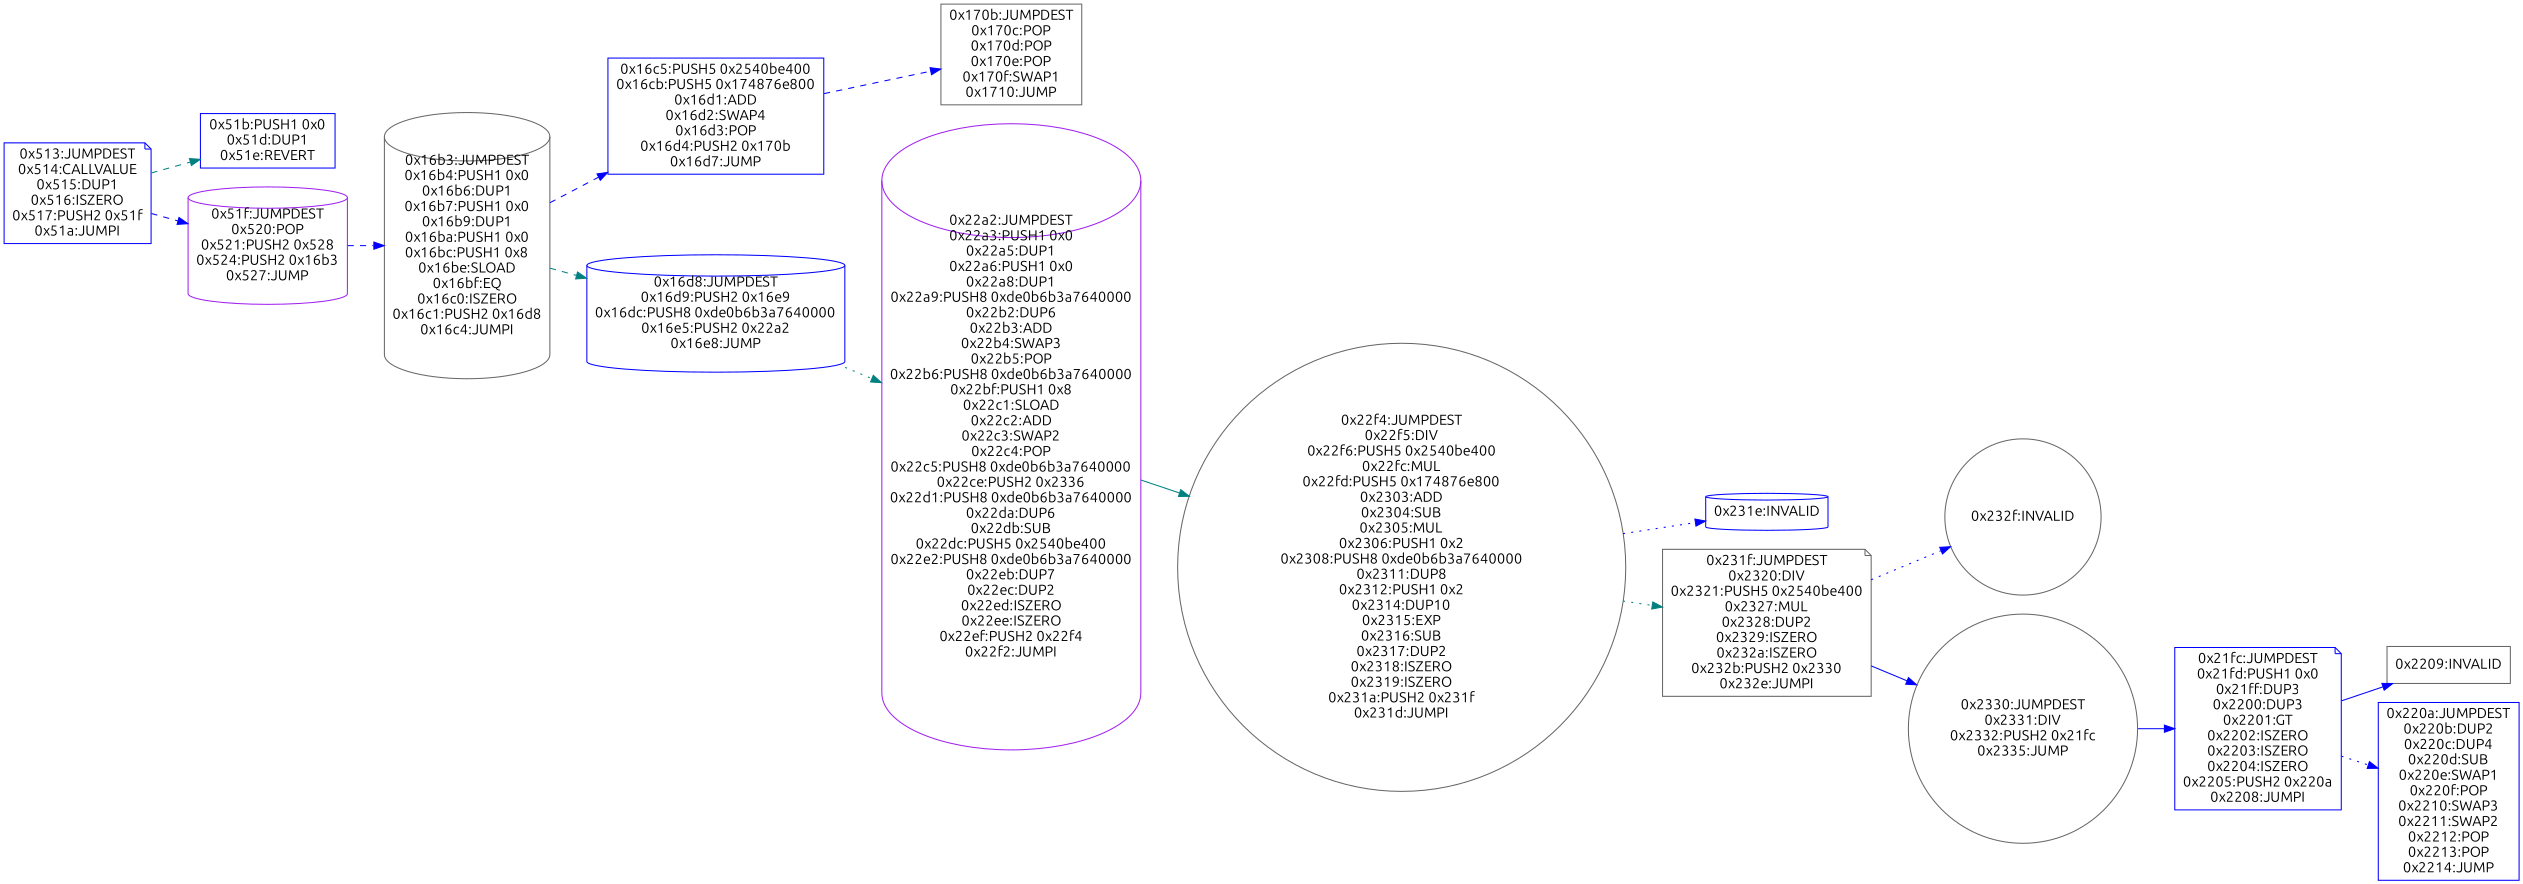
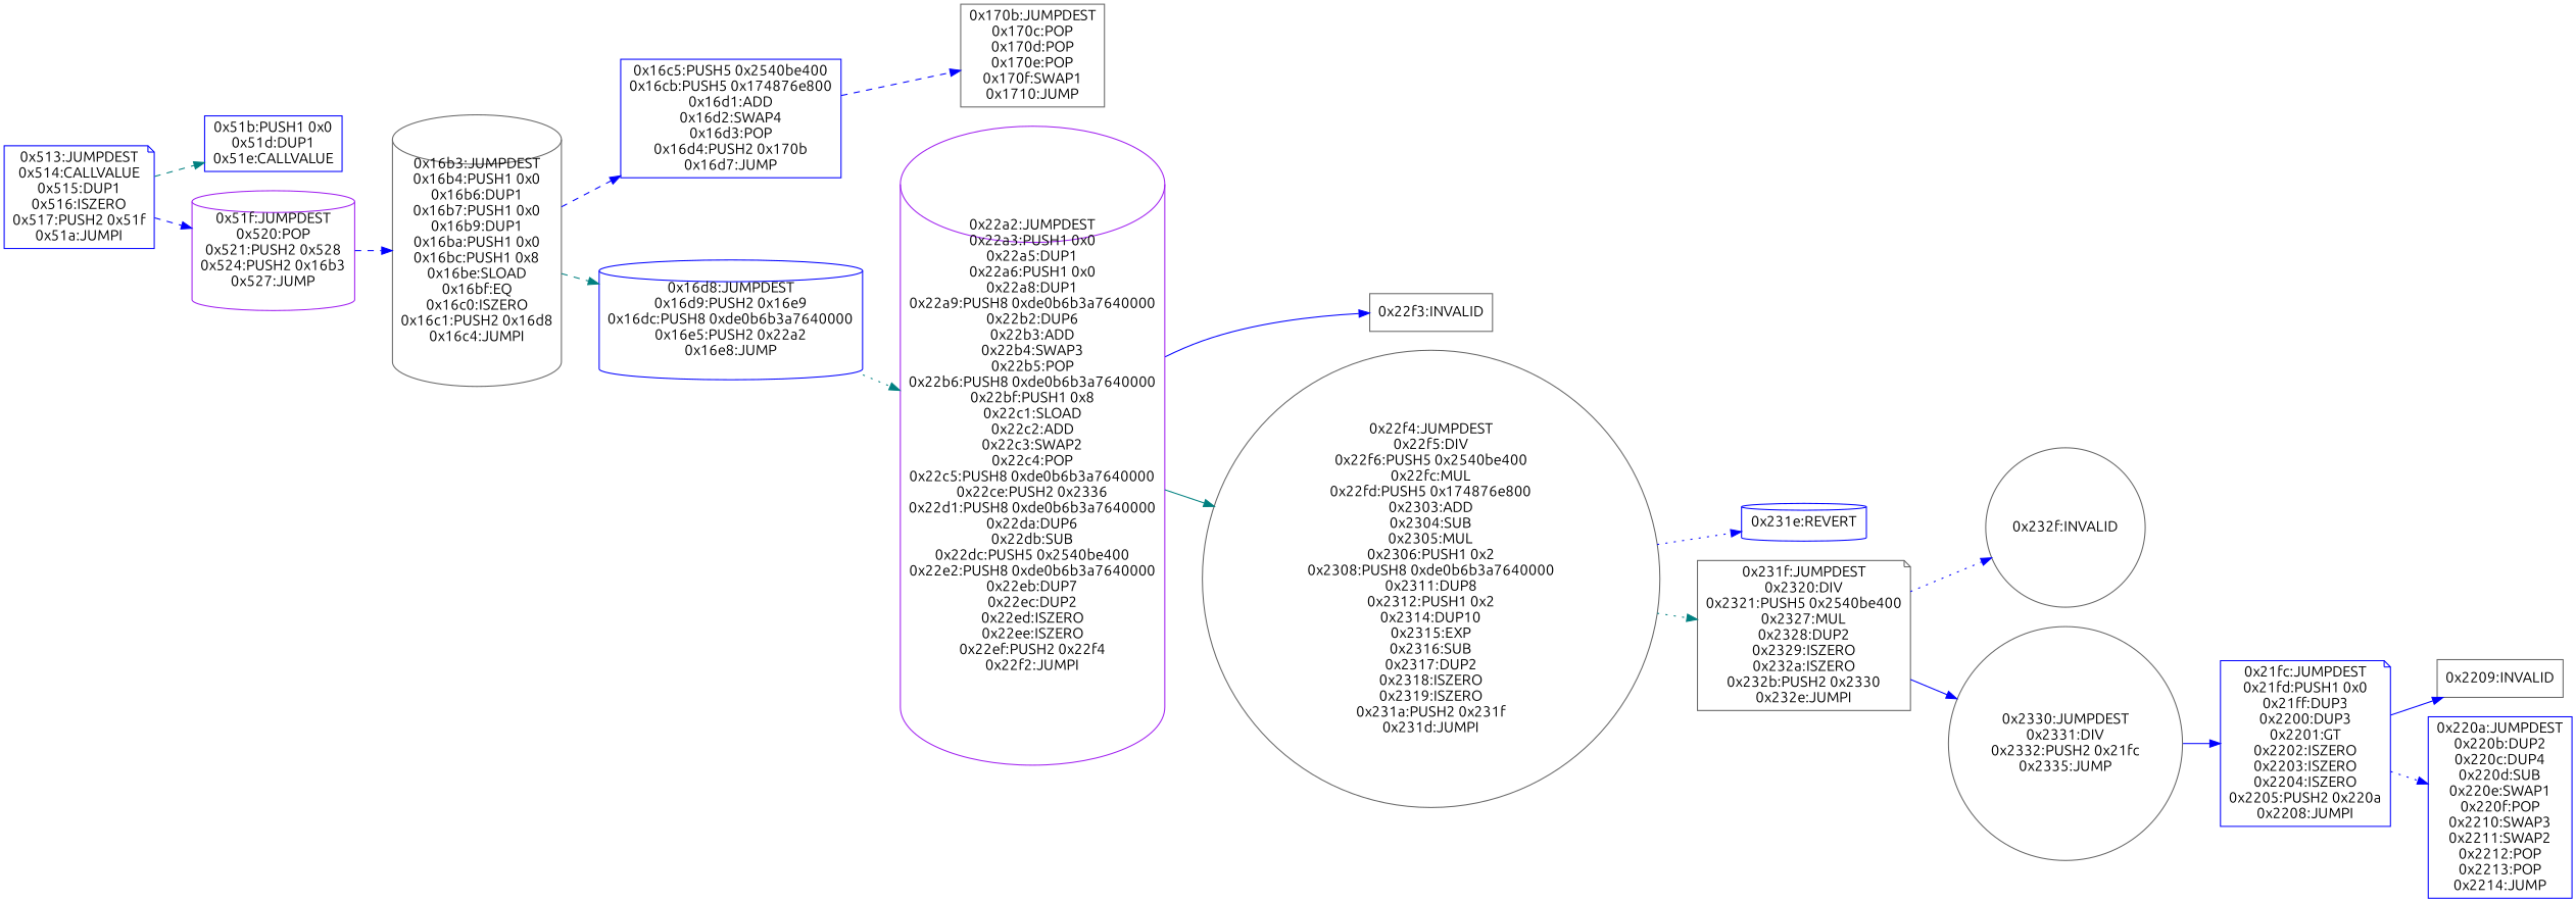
  digraph {
    fontname=Ubuntu
    rankdir=LR
    node [color=gray40 fontname=Ubuntu shape=box]
    edge [color=blue fontname=Ubuntu style=dashed]
    n1 [color=blue label="0x513:JUMPDEST\n0x514:CALLVALUE\n0x515:DUP1\n0x516:ISZERO\n0x517:PUSH2 0x51f\n0x51a:JUMPI" shape=note]
-   n2 [color=blue label="0x51b:PUSH1 0x0\n0x51d:DUP1\n0x51e:REVERT"]
+   n2 [color=blue label="0x51b:PUSH1 0x0\n0x51d:DUP1\n0x51e:CALLVALUE"]
    n3 [color=purple label="0x51f:JUMPDEST\n0x520:POP\n0x521:PUSH2 0x528\n0x524:PUSH2 0x16b3\n0x527:JUMP" shape=cylinder]
    n4 [label="0x16b3:JUMPDEST\n0x16b4:PUSH1 0x0\n0x16b6:DUP1\n0x16b7:PUSH1 0x0\n0x16b9:DUP1\n0x16ba:PUSH1 0x0\n0x16bc:PUSH1 0x8\n0x16be:SLOAD\n0x16bf:EQ\n0x16c0:ISZERO\n0x16c1:PUSH2 0x16d8\n0x16c4:JUMPI" shape=cylinder]
    n5 [color=blue label="0x16c5:PUSH5 0x2540be400\n0x16cb:PUSH5 0x174876e800\n0x16d1:ADD\n0x16d2:SWAP4\n0x16d3:POP\n0x16d4:PUSH2 0x170b\n0x16d7:JUMP"]
    n6 [color=blue label="0x16d8:JUMPDEST\n0x16d9:PUSH2 0x16e9\n0x16dc:PUSH8 0xde0b6b3a7640000\n0x16e5:PUSH2 0x22a2\n0x16e8:JUMP" shape=cylinder]
    n7 [label="0x170b:JUMPDEST\n0x170c:POP\n0x170d:POP\n0x170e:POP\n0x170f:SWAP1\n0x1710:JUMP"]
    n8 [color=purple label="0x22a2:JUMPDEST\n0x22a3:PUSH1 0x0\n0x22a5:DUP1\n0x22a6:PUSH1 0x0\n0x22a8:DUP1\n0x22a9:PUSH8 0xde0b6b3a7640000\n0x22b2:DUP6\n0x22b3:ADD\n0x22b4:SWAP3\n0x22b5:POP\n0x22b6:PUSH8 0xde0b6b3a7640000\n0x22bf:PUSH1 0x8\n0x22c1:SLOAD\n0x22c2:ADD\n0x22c3:SWAP2\n0x22c4:POP\n0x22c5:PUSH8 0xde0b6b3a7640000\n0x22ce:PUSH2 0x2336\n0x22d1:PUSH8 0xde0b6b3a7640000\n0x22da:DUP6\n0x22db:SUB\n0x22dc:PUSH5 0x2540be400\n0x22e2:PUSH8 0xde0b6b3a7640000\n0x22eb:DUP7\n0x22ec:DUP2\n0x22ed:ISZERO\n0x22ee:ISZERO\n0x22ef:PUSH2 0x22f4\n0x22f2:JUMPI" shape=cylinder]
+   n9 [label="0x22f3:INVALID"]
    n10 [label="0x22f4:JUMPDEST\n0x22f5:DIV\n0x22f6:PUSH5 0x2540be400\n0x22fc:MUL\n0x22fd:PUSH5 0x174876e800\n0x2303:ADD\n0x2304:SUB\n0x2305:MUL\n0x2306:PUSH1 0x2\n0x2308:PUSH8 0xde0b6b3a7640000\n0x2311:DUP8\n0x2312:PUSH1 0x2\n0x2314:DUP10\n0x2315:EXP\n0x2316:SUB\n0x2317:DUP2\n0x2318:ISZERO\n0x2319:ISZERO\n0x231a:PUSH2 0x231f\n0x231d:JUMPI" shape=circle]
-   n11 [color=blue label="0x231e:INVALID" shape=cylinder]
+   n11 [color=blue label="0x231e:REVERT" shape=cylinder]
    n12 [label="0x231f:JUMPDEST\n0x2320:DIV\n0x2321:PUSH5 0x2540be400\n0x2327:MUL\n0x2328:DUP2\n0x2329:ISZERO\n0x232a:ISZERO\n0x232b:PUSH2 0x2330\n0x232e:JUMPI" shape=note]
    n13 [label="0x232f:INVALID" shape=circle]
    n14 [label="0x2330:JUMPDEST\n0x2331:DIV\n0x2332:PUSH2 0x21fc\n0x2335:JUMP" shape=circle]
    n15 [color=blue label="0x21fc:JUMPDEST\n0x21fd:PUSH1 0x0\n0x21ff:DUP3\n0x2200:DUP3\n0x2201:GT\n0x2202:ISZERO\n0x2203:ISZERO\n0x2204:ISZERO\n0x2205:PUSH2 0x220a\n0x2208:JUMPI" shape=note]
    n16 [label="0x2209:INVALID"]
    n17 [color=blue label="0x220a:JUMPDEST\n0x220b:DUP2\n0x220c:DUP4\n0x220d:SUB\n0x220e:SWAP1\n0x220f:POP\n0x2210:SWAP3\n0x2211:SWAP2\n0x2212:POP\n0x2213:POP\n0x2214:JUMP"]
    n1 -> n2 [color=teal]
    n1 -> n3
    n3 -> n4
    n4 -> n5
    n4 -> n6 [color=teal]
    n5 -> n7
    n6 -> n8 [color=teal style=dotted]
+   n8 -> n9 [style=solid]
    n8 -> n10 [color=teal style=solid]
    n10 -> n11 [style=dotted]
    n10 -> n12 [color=teal style=dotted]
    n12 -> n13 [style=dotted]
    n12 -> n14 [style=solid]
    n14 -> n15 [style=solid]
    n15 -> n16 [style=solid]
    n15 -> n17 [style=dotted]
  }
